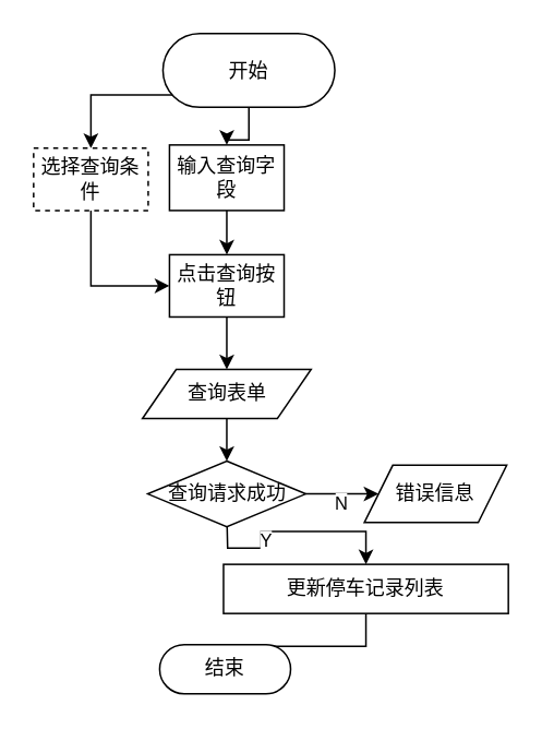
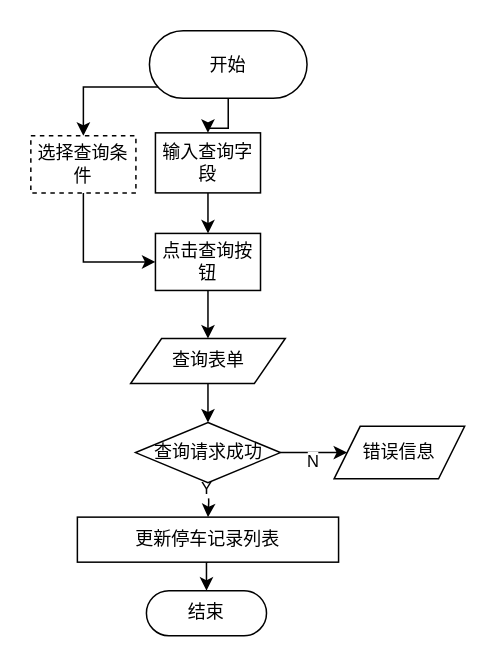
  <mxCell id="0" />
  <mxCell id="1" parent="0" />
  <mxCell id="2" style="edgeStyle=orthogonalEdgeStyle;rounded=0;orthogonalLoop=1;jettySize=auto;html=1;exitX=0.5;exitY=0.5;exitDx=0;exitDy=15;exitPerimeter=0;entryX=0.5;entryY=0;entryDx=0;entryDy=0;" edge="1" parent="1" source="4" target="6"><mxGeometry relative="1" as="geometry" /></mxCell>
  <mxCell id="3" style="edgeStyle=orthogonalEdgeStyle;rounded=0;orthogonalLoop=1;jettySize=auto;html=1;exitX=0.5;exitY=0.5;exitDx=0;exitDy=15;exitPerimeter=0;" edge="1" parent="1" source="4" target="8"><mxGeometry relative="1" as="geometry" /></mxCell>
  <mxCell id="4" value="开始" style="html=1;dashed=0;whiteSpace=wrap;shape=mxgraph.dfd.start" vertex="1" parent="1"><mxGeometry x="99" y="20" width="105" height="45" as="geometry" /></mxCell>
  <mxCell id="5" style="edgeStyle=orthogonalEdgeStyle;rounded=0;orthogonalLoop=1;jettySize=auto;html=1;exitX=0.5;exitY=1;exitDx=0;exitDy=0;entryX=0;entryY=0.5;entryDx=0;entryDy=0;" edge="1" parent="1" source="6" target="19"><mxGeometry relative="1" as="geometry" /></mxCell>
  <mxCell id="6" value="选择查询条件" style="html=1;dashed=1;whiteSpace=wrap;" vertex="1" parent="1"><mxGeometry x="20" y="90" width="70" height="38" as="geometry" /></mxCell>
  <mxCell id="7" value="" style="edgeStyle=orthogonalEdgeStyle;rounded=0;orthogonalLoop=1;jettySize=auto;html=1;" edge="1" parent="1" source="8" target="19"><mxGeometry relative="1" as="geometry" /></mxCell>
  <mxCell id="8" value="输入查询字段" style="html=1;dashed=0;whiteSpace=wrap;" vertex="1" parent="1"><mxGeometry x="103" y="88" width="70" height="40" as="geometry" /></mxCell>
  <mxCell id="9" style="edgeStyle=orthogonalEdgeStyle;rounded=0;orthogonalLoop=1;jettySize=auto;html=1;exitX=0.5;exitY=1;exitDx=0;exitDy=0;entryX=0.5;entryY=0;entryDx=0;entryDy=0;" edge="1" parent="1" target="17"><mxGeometry relative="1" as="geometry"><mxPoint x="138" y="243" as="sourcePoint" /><mxPoint x="138.1" y="273.044" as="targetPoint" /></mxGeometry></mxCell>
  <mxCell id="10" value="查询表单" style="shape=parallelogram;perimeter=parallelogramPerimeter;whiteSpace=wrap;html=1;dashed=0;" vertex="1" parent="1"><mxGeometry x="86.5" y="225" width="103" height="30" as="geometry" /></mxCell>
  <mxCell id="11" style="edgeStyle=orthogonalEdgeStyle;rounded=0;orthogonalLoop=1;jettySize=auto;html=1;exitX=0.5;exitY=1;exitDx=0;exitDy=0;entryX=0.5;entryY=0.5;entryDx=0;entryDy=-15;entryPerimeter=0;" edge="1" parent="1" source="12" target="21"><mxGeometry relative="1" as="geometry"><mxPoint x="138" y="413" as="targetPoint" /></mxGeometry></mxCell>
- <mxCell id="12" value="更新停车记录列表" style="html=1;dashed=0;whiteSpace=wrap;" vertex="1" parent="1"><mxGeometry x="136" y="344" width="174" height="30" as="geometry" /></mxCell>
+ <mxCell id="12" value="更新停车记录列表" style="html=1;dashed=0;whiteSpace=wrap;" vertex="1" parent="1"><mxGeometry x="51" y="344" width="174" height="30" as="geometry" /></mxCell>
  <mxCell id="13" style="edgeStyle=orthogonalEdgeStyle;rounded=0;orthogonalLoop=1;jettySize=auto;html=1;exitX=0.5;exitY=1;exitDx=0;exitDy=0;" edge="1" parent="1" target="12"><mxGeometry relative="1" as="geometry"><mxPoint x="138" y="313" as="sourcePoint" /></mxGeometry></mxCell>
  <mxCell id="14" value="Y" style="edgeLabel;html=1;align=center;verticalAlign=middle;resizable=0;points=[];" vertex="1" connectable="0" parent="13"><mxGeometry x="-0.32" y="-2" relative="1" as="geometry"><mxPoint as="offset" /></mxGeometry></mxCell>
  <mxCell id="15" style="edgeStyle=orthogonalEdgeStyle;rounded=0;orthogonalLoop=1;jettySize=auto;html=1;exitX=1;exitY=0.5;exitDx=0;exitDy=0;entryX=0;entryY=0.5;entryDx=0;entryDy=0;" edge="1" parent="1" source="17" target="20"><mxGeometry relative="1" as="geometry" /></mxCell>
  <mxCell id="16" value="N" style="edgeLabel;html=1;align=center;verticalAlign=middle;resizable=0;points=[];" vertex="1" connectable="0" parent="15"><mxGeometry x="0.144" y="-5" relative="1" as="geometry"><mxPoint as="offset" /></mxGeometry></mxCell>
  <mxCell id="17" value="查询请求成功" style="shape=rhombus;html=1;dashed=0;whiteSpace=wrap;perimeter=rhombusPerimeter;" vertex="1" parent="1"><mxGeometry x="89.75" y="281" width="96.5" height="40" as="geometry" /></mxCell>
  <mxCell id="18" style="edgeStyle=orthogonalEdgeStyle;rounded=0;orthogonalLoop=1;jettySize=auto;html=1;entryX=0.5;entryY=0;entryDx=0;entryDy=0;" edge="1" parent="1" source="19" target="10"><mxGeometry relative="1" as="geometry" /></mxCell>
  <mxCell id="19" value="点击查询按钮" style="html=1;dashed=0;whiteSpace=wrap;" vertex="1" parent="1"><mxGeometry x="103" y="155" width="70" height="38" as="geometry" /></mxCell>
  <mxCell id="20" value="错误信息" style="shape=parallelogram;perimeter=parallelogramPerimeter;whiteSpace=wrap;html=1;dashed=0;" vertex="1" parent="1"><mxGeometry x="222" y="283.5" width="87" height="35" as="geometry" /></mxCell>
  <mxCell id="21" value="结束" style="html=1;dashed=0;whiteSpace=wrap;shape=mxgraph.dfd.start" vertex="1" parent="1"><mxGeometry x="97" y="393" width="80" height="30" as="geometry" /></mxCell>
